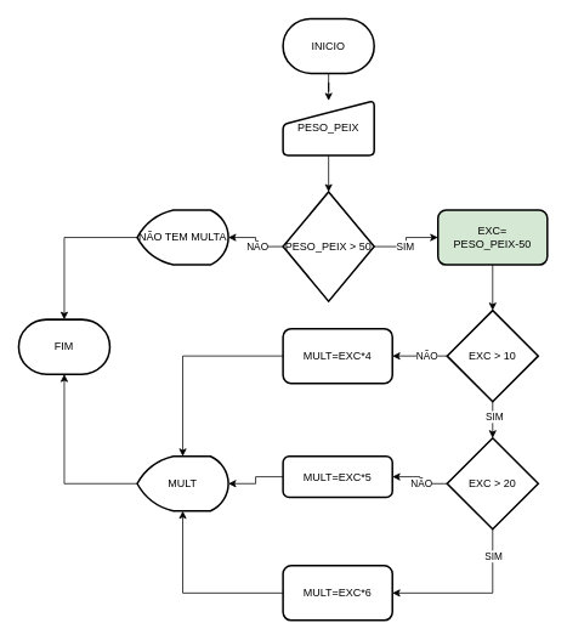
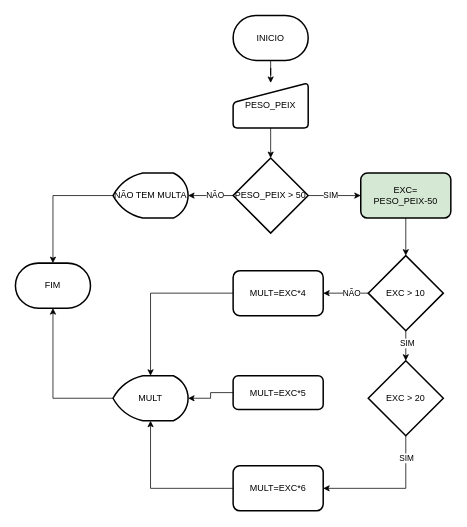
  <mxCell id="0" />
  <mxCell id="1" parent="0" />
  <mxCell id="2" value="" style="edgeStyle=orthogonalEdgeStyle;rounded=0;orthogonalLoop=1;jettySize=auto;html=1;" edge="1" parent="1" source="3" target="5"><mxGeometry relative="1" as="geometry" /></mxCell>
  <mxCell id="3" value="INICIO" style="strokeWidth=2;html=1;shape=mxgraph.flowchart.terminator;whiteSpace=wrap;" vertex="1" parent="1"><mxGeometry x="310" width="100" height="60" as="geometry" y="20" /></mxCell>
  <mxCell id="4" value="" style="edgeStyle=orthogonalEdgeStyle;rounded=0;orthogonalLoop=1;jettySize=auto;html=1;" edge="1" parent="1" source="5" target="10"><mxGeometry relative="1" as="geometry" /></mxCell>
  <mxCell id="5" value="PESO_PEIX" style="html=1;strokeWidth=2;shape=manualInput;whiteSpace=wrap;rounded=1;size=26;arcSize=11;" vertex="1" parent="1"><mxGeometry x="310" y="110" width="100" height="60" as="geometry" /></mxCell>
  <mxCell id="6" value="" style="edgeStyle=orthogonalEdgeStyle;rounded=0;orthogonalLoop=1;jettySize=auto;html=1;" edge="1" parent="1" source="10" target="12"><mxGeometry relative="1" as="geometry" /></mxCell>
  <mxCell id="7" value="SIM" style="edgeLabel;html=1;align=center;verticalAlign=middle;resizable=0;points=[];" vertex="1" connectable="0" parent="6"><mxGeometry x="-0.177" y="1" relative="1" as="geometry"><mxPoint as="offset" /></mxGeometry></mxCell>
  <mxCell id="8" value="" style="edgeStyle=orthogonalEdgeStyle;rounded=0;orthogonalLoop=1;jettySize=auto;html=1;" edge="1" parent="1" source="10" target="30"><mxGeometry relative="1" as="geometry" /></mxCell>
  <mxCell id="9" value="NÃO" style="edgeLabel;html=1;align=center;verticalAlign=middle;resizable=0;points=[];" vertex="1" connectable="0" parent="8"><mxGeometry x="-0.187" y="2" relative="1" as="geometry"><mxPoint x="-1" y="-3" as="offset" /></mxGeometry></mxCell>
- <mxCell id="10" value="PESO_PEIX &amp;gt; 50" style="strokeWidth=2;html=1;shape=mxgraph.flowchart.decision;whiteSpace=wrap;" vertex="1" parent="1"><mxGeometry x="310" y="210" width="100" height="120" as="geometry" /></mxCell>
+ <mxCell id="10" value="PESO_PEIX &amp;gt; 50" style="strokeWidth=2;html=1;shape=mxgraph.flowchart.decision;whiteSpace=wrap;" vertex="1" parent="1"><mxGeometry x="310" y="210" width="100" height="100" as="geometry" /></mxCell>
  <mxCell id="11" value="" style="edgeStyle=orthogonalEdgeStyle;rounded=0;orthogonalLoop=1;jettySize=auto;html=1;" edge="1" parent="1" source="12" target="17"><mxGeometry relative="1" as="geometry" /></mxCell>
  <mxCell id="12" value="&lt;div&gt;EXC=&lt;/div&gt;&lt;div&gt;PESO_PEIX-50&lt;br&gt;&lt;/div&gt;" style="rounded=1;whiteSpace=wrap;html=1;strokeWidth=2;fillColor=#d5e8d4;" vertex="1" parent="1"><mxGeometry x="480" y="230" width="120" height="60" as="geometry" /></mxCell>
  <mxCell id="13" value="" style="edgeStyle=orthogonalEdgeStyle;rounded=0;orthogonalLoop=1;jettySize=auto;html=1;" edge="1" parent="1" source="17" target="22"><mxGeometry relative="1" as="geometry" /></mxCell>
  <mxCell id="14" value="SIM" style="edgeLabel;html=1;align=center;verticalAlign=middle;resizable=0;points=[];" vertex="1" connectable="0" parent="13"><mxGeometry x="-0.183" y="1" relative="1" as="geometry"><mxPoint as="offset" /></mxGeometry></mxCell>
  <mxCell id="15" value="" style="edgeStyle=orthogonalEdgeStyle;rounded=0;orthogonalLoop=1;jettySize=auto;html=1;" edge="1" parent="1" source="17" target="24"><mxGeometry relative="1" as="geometry" /></mxCell>
  <mxCell id="16" value="NÃO" style="edgeLabel;html=1;align=center;verticalAlign=middle;resizable=0;points=[];" vertex="1" connectable="0" parent="15"><mxGeometry x="-0.244" y="-1" relative="1" as="geometry"><mxPoint as="offset" /></mxGeometry></mxCell>
  <mxCell id="17" value="EXC &amp;gt; 10" style="strokeWidth=2;html=1;shape=mxgraph.flowchart.decision;whiteSpace=wrap;" vertex="1" parent="1"><mxGeometry x="490" y="340" width="100" height="100" as="geometry" /></mxCell>
- <mxCell id="18" value="" style="edgeStyle=orthogonalEdgeStyle;rounded=0;orthogonalLoop=1;jettySize=auto;html=1;" edge="1" parent="1" source="22" target="26"><mxGeometry relative="1" as="geometry" /></mxCell>
- <mxCell id="19" value="NÃO" style="edgeLabel;html=1;align=center;verticalAlign=middle;resizable=0;points=[];" vertex="1" connectable="0" parent="18"><mxGeometry x="-0.133" y="-1" relative="1" as="geometry"><mxPoint as="offset" /></mxGeometry></mxCell>
  <mxCell id="20" value="" style="edgeStyle=orthogonalEdgeStyle;rounded=0;orthogonalLoop=1;jettySize=auto;html=1;" edge="1" parent="1" source="22" target="28"><mxGeometry relative="1" as="geometry"><Array as="points"><mxPoint x="540" y="650" /></Array></mxGeometry></mxCell>
  <mxCell id="21" value="SIM" style="edgeLabel;html=1;align=center;verticalAlign=middle;resizable=0;points=[];" vertex="1" connectable="0" parent="20"><mxGeometry x="-0.678" relative="1" as="geometry"><mxPoint as="offset" /></mxGeometry></mxCell>
  <mxCell id="22" value="EXC &amp;gt; 20" style="strokeWidth=2;html=1;shape=mxgraph.flowchart.decision;whiteSpace=wrap;" vertex="1" parent="1"><mxGeometry x="490" y="480" width="100" height="100" as="geometry" /></mxCell>
  <mxCell id="23" style="edgeStyle=orthogonalEdgeStyle;rounded=0;orthogonalLoop=1;jettySize=auto;html=1;entryX=0.5;entryY=0;entryDx=0;entryDy=0;entryPerimeter=0;" edge="1" parent="1" source="24" target="32"><mxGeometry relative="1" as="geometry" /></mxCell>
  <mxCell id="24" value="MULT=EXC*4" style="rounded=1;whiteSpace=wrap;html=1;strokeWidth=2;" vertex="1" parent="1"><mxGeometry x="310" y="360" width="120" height="60" as="geometry" /></mxCell>
  <mxCell id="25" style="edgeStyle=orthogonalEdgeStyle;rounded=0;orthogonalLoop=1;jettySize=auto;html=1;entryX=1;entryY=0.5;entryDx=0;entryDy=0;entryPerimeter=0;" edge="1" parent="1" source="26" target="32"><mxGeometry relative="1" as="geometry" /></mxCell>
  <mxCell id="26" value="MULT=EXC*5" style="rounded=1;whiteSpace=wrap;html=1;strokeWidth=2;" vertex="1" parent="1"><mxGeometry x="310" y="500" width="120" height="45" as="geometry" /></mxCell>
  <mxCell id="27" style="edgeStyle=orthogonalEdgeStyle;rounded=0;orthogonalLoop=1;jettySize=auto;html=1;entryX=0.5;entryY=1;entryDx=0;entryDy=0;entryPerimeter=0;" edge="1" parent="1" source="28" target="32"><mxGeometry relative="1" as="geometry" /></mxCell>
  <mxCell id="28" value="MULT=EXC*6" style="rounded=1;whiteSpace=wrap;html=1;strokeWidth=2;" vertex="1" parent="1"><mxGeometry x="310" y="620" width="120" height="60" as="geometry" /></mxCell>
  <mxCell id="29" style="edgeStyle=orthogonalEdgeStyle;rounded=0;orthogonalLoop=1;jettySize=auto;html=1;entryX=0.5;entryY=0;entryDx=0;entryDy=0;entryPerimeter=0;" edge="1" parent="1" source="30" target="33"><mxGeometry relative="1" as="geometry" /></mxCell>
  <mxCell id="30" value="NÃO TEM MULTA" style="strokeWidth=2;html=1;shape=mxgraph.flowchart.display;whiteSpace=wrap;" vertex="1" parent="1"><mxGeometry x="150" y="230" width="100" height="60" as="geometry" /></mxCell>
  <mxCell id="31" style="edgeStyle=orthogonalEdgeStyle;rounded=0;orthogonalLoop=1;jettySize=auto;html=1;entryX=0.5;entryY=1;entryDx=0;entryDy=0;entryPerimeter=0;" edge="1" parent="1" source="32" target="33"><mxGeometry relative="1" as="geometry" /></mxCell>
  <mxCell id="32" value="MULT" style="strokeWidth=2;html=1;shape=mxgraph.flowchart.display;whiteSpace=wrap;" vertex="1" parent="1"><mxGeometry x="150" y="500" width="100" height="60" as="geometry" /></mxCell>
  <mxCell id="33" value="FIM" style="strokeWidth=2;html=1;shape=mxgraph.flowchart.terminator;whiteSpace=wrap;" vertex="1" parent="1"><mxGeometry x="20" y="350" width="100" height="60" as="geometry" /></mxCell>
